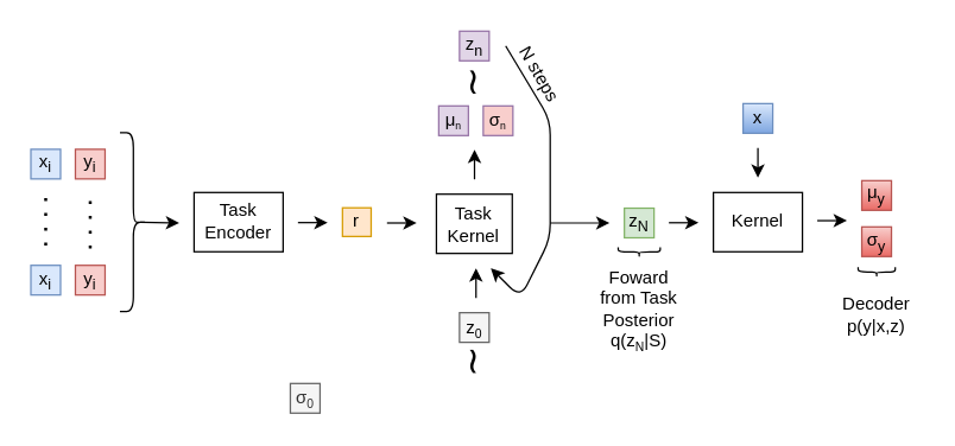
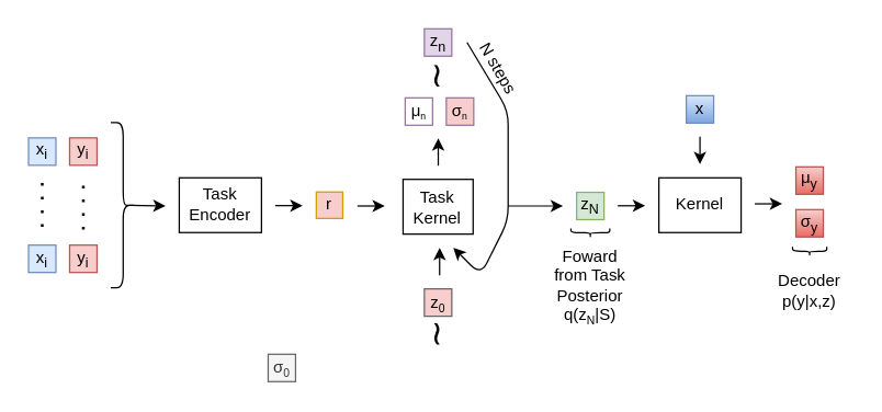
  <mxCell id="0" />
  <mxCell id="1" parent="0" />
- <mxCell id="2" value="μ&lt;span style=&quot;font-size: 8.333px;&quot;&gt;&lt;sub&gt;n&lt;/sub&gt;&lt;/span&gt;" style="whiteSpace=wrap;html=1;aspect=fixed;fillColor=#e1d5e7;strokeColor=#9673a6;fontColor=#000000;" parent="1" vertex="1"><mxGeometry x="294.88" y="71" width="20" height="20" as="geometry" /></mxCell>
+ <mxCell id="2" value="μ&lt;span style=&quot;font-size: 8.333px;&quot;&gt;&lt;sub&gt;n&lt;/sub&gt;&lt;/span&gt;" style="whiteSpace=wrap;html=1;aspect=fixed;fillColor=#ffffff;strokeColor=#9673a6;fontColor=#000000;" parent="1" vertex="1"><mxGeometry x="294.88" y="71" width="20" height="20" as="geometry" /></mxCell>
  <mxCell id="3" value="σ&lt;span style=&quot;font-size: 8.333px;&quot;&gt;&lt;sub&gt;n&lt;/sub&gt;&lt;/span&gt;" style="whiteSpace=wrap;html=1;aspect=fixed;fillColor=#f8cecc;strokeColor=#9673a6;fontColor=#000000;" parent="1" vertex="1"><mxGeometry x="324.88" y="71" width="20" height="20" as="geometry" /></mxCell>
  <mxCell id="4" value="&lt;font color=&quot;#000000&quot;&gt;z&lt;sub&gt;N&lt;/sub&gt;&lt;/font&gt;" style="whiteSpace=wrap;html=1;aspect=fixed;fillColor=#d5e8d4;strokeColor=#82b366;" parent="1" vertex="1"><mxGeometry x="420" y="140" width="20" height="20" as="geometry" /></mxCell>
  <mxCell id="5" value="" style="endArrow=classic;html=1;" parent="1" edge="1"><mxGeometry width="50" height="50" relative="1" as="geometry"><mxPoint x="450" y="149.83" as="sourcePoint" /><mxPoint x="470" y="149.83" as="targetPoint" /></mxGeometry></mxCell>
  <mxCell id="6" value="Task Kernel" style="rounded=0;whiteSpace=wrap;html=1;" parent="1" vertex="1"><mxGeometry x="293.32" y="130.54" width="51.12" height="40" as="geometry" /></mxCell>
  <mxCell id="7" value="" style="endArrow=classic;html=1;" parent="1" edge="1"><mxGeometry width="50" height="50" relative="1" as="geometry"><mxPoint x="260" y="150" as="sourcePoint" /><mxPoint x="280" y="150" as="targetPoint" /></mxGeometry></mxCell>
- <mxCell id="8" value="&lt;font color=&quot;#000000&quot;&gt;z&lt;span style=&quot;font-size: 10px;&quot;&gt;&lt;sub&gt;0&lt;/sub&gt;&lt;/span&gt;&lt;/font&gt;" style="whiteSpace=wrap;html=1;aspect=fixed;fillColor=#f5f5f5;strokeColor=#666666;fontColor=#333333;" parent="1" vertex="1"><mxGeometry x="308.88" y="210.55" width="20" height="20" as="geometry" /></mxCell>
+ <mxCell id="8" value="&lt;font color=&quot;#000000&quot;&gt;z&lt;span style=&quot;font-size: 10px;&quot;&gt;&lt;sub&gt;0&lt;/sub&gt;&lt;/span&gt;&lt;/font&gt;" style="whiteSpace=wrap;html=1;aspect=fixed;fillColor=#f8cecc;strokeColor=#666666;fontColor=#333333;" parent="1" vertex="1"><mxGeometry x="308.88" y="210.55" width="20" height="20" as="geometry" /></mxCell>
  <mxCell id="9" value="σ&lt;span style=&quot;font-size: 10px;&quot;&gt;&lt;sub&gt;0&lt;/sub&gt;&lt;/span&gt;" style="whiteSpace=wrap;html=1;aspect=fixed;fillColor=#f5f5f5;strokeColor=#666666;fontColor=#333333;" parent="1" vertex="1"><mxGeometry x="194.88" y="258.32" width="20" height="20" as="geometry" /></mxCell>
  <mxCell id="10" value="" style="endArrow=classic;html=1;" parent="1" edge="1"><mxGeometry width="50" height="50" relative="1" as="geometry"><mxPoint x="319" y="120.55" as="sourcePoint" /><mxPoint x="319" y="100.55" as="targetPoint" /></mxGeometry></mxCell>
  <mxCell id="11" value="" style="endArrow=classic;html=1;" parent="1" edge="1"><mxGeometry width="50" height="50" relative="1" as="geometry"><mxPoint x="320" y="200.55" as="sourcePoint" /><mxPoint x="320" y="180.55" as="targetPoint" /></mxGeometry></mxCell>
  <mxCell id="12" value="" style="shape=curlyBracket;whiteSpace=wrap;html=1;rounded=1;labelPosition=left;verticalLabelPosition=middle;align=right;verticalAlign=middle;fontColor=#000000;rotation=-90;" parent="1" vertex="1"><mxGeometry x="426.85" y="155.45" width="6.3" height="28.32" as="geometry" /></mxCell>
  <mxCell id="13" value="&lt;font style=&quot;font-size: 12px;&quot;&gt;Foward from Task Posterior q(z&lt;/font&gt;&lt;font style=&quot;font-size: 10px;&quot;&gt;&lt;sub&gt;N&lt;/sub&gt;&lt;/font&gt;&lt;font style=&quot;&quot;&gt;|S)&lt;/font&gt;" style="text;html=1;strokeColor=none;fillColor=none;align=center;verticalAlign=middle;whiteSpace=wrap;rounded=0;fontColor=#000000;fontSize=12;" parent="1" vertex="1"><mxGeometry x="400" y="178.27" width="60" height="61.73" as="geometry" /></mxCell>
  <mxCell id="14" value="&lt;font color=&quot;#000000&quot;&gt;x&lt;sub&gt;i&lt;/sub&gt;&lt;/font&gt;" style="whiteSpace=wrap;html=1;aspect=fixed;fillColor=#dae8fc;strokeColor=#6c8ebf;" parent="1" vertex="1"><mxGeometry x="20" y="178.58" width="20" height="20" as="geometry" /></mxCell>
  <mxCell id="15" value="&lt;font color=&quot;#000000&quot;&gt;y&lt;sub&gt;i&lt;/sub&gt;&lt;/font&gt;" style="whiteSpace=wrap;html=1;aspect=fixed;fillColor=#f8cecc;strokeColor=#b85450;" parent="1" vertex="1"><mxGeometry x="50" y="178.58" width="20" height="20" as="geometry" /></mxCell>
  <mxCell id="16" value="&lt;font color=&quot;#000000&quot;&gt;x&lt;sub&gt;i&lt;/sub&gt;&lt;/font&gt;" style="whiteSpace=wrap;html=1;aspect=fixed;fillColor=#dae8fc;strokeColor=#6c8ebf;" parent="1" vertex="1"><mxGeometry x="20" y="100.26" width="20" height="20" as="geometry" /></mxCell>
  <mxCell id="17" value="&lt;font color=&quot;#000000&quot;&gt;y&lt;sub&gt;i&lt;/sub&gt;&lt;/font&gt;" style="whiteSpace=wrap;html=1;aspect=fixed;fillColor=#f8cecc;strokeColor=#b85450;" parent="1" vertex="1"><mxGeometry x="50" y="100.26" width="20" height="20" as="geometry" /></mxCell>
  <mxCell id="18" value="" style="line;strokeWidth=2;direction=south;html=1;dashed=1;dashPattern=1 4;rotation=0;" parent="1" vertex="1"><mxGeometry x="25" y="133.24" width="10" height="36" as="geometry" /></mxCell>
  <mxCell id="19" value="" style="line;strokeWidth=2;direction=south;html=1;dashed=1;dashPattern=1 4;rotation=-180;" parent="1" vertex="1"><mxGeometry x="55" y="131.24" width="10" height="36" as="geometry" /></mxCell>
  <mxCell id="20" value="" style="shape=curlyBracket;whiteSpace=wrap;html=1;rounded=1;labelPosition=left;verticalLabelPosition=middle;align=right;verticalAlign=middle;fontColor=#000000;rotation=-180;" parent="1" vertex="1"><mxGeometry x="80" y="89.14" width="18.15" height="120.57" as="geometry" /></mxCell>
- <mxCell id="21" value="&lt;font color=&quot;#000000&quot;&gt;r&lt;/font&gt;" style="whiteSpace=wrap;html=1;aspect=fixed;fillColor=#ffe6cc;strokeColor=#d79b00;" parent="1" vertex="1"><mxGeometry x="230" y="139.76" width="19.33" height="19.33" as="geometry" /></mxCell>
+ <mxCell id="21" value="&lt;font color=&quot;#000000&quot;&gt;r&lt;/font&gt;" style="whiteSpace=wrap;html=1;aspect=fixed;fillColor=#f8cecc;strokeColor=#d79b00;" parent="1" vertex="1"><mxGeometry x="230" y="139.76" width="19.33" height="19.33" as="geometry" /></mxCell>
  <mxCell id="22" value="" style="endArrow=classic;html=1;" parent="1" edge="1"><mxGeometry width="50" height="50" relative="1" as="geometry"><mxPoint x="510" y="99.43" as="sourcePoint" /><mxPoint x="510" y="119.43" as="targetPoint" /></mxGeometry></mxCell>
  <mxCell id="23" value="&lt;font color=&quot;#000000&quot;&gt;x&lt;/font&gt;" style="whiteSpace=wrap;html=1;aspect=fixed;fillColor=#dae8fc;strokeColor=#6c8ebf;gradientColor=#7ea6e0;" parent="1" vertex="1"><mxGeometry x="500" y="69.43" width="20" height="20" as="geometry" /></mxCell>
  <mxCell id="24" value="Kernel" style="rounded=0;whiteSpace=wrap;html=1;" parent="1" vertex="1"><mxGeometry x="480" y="129.43" width="60" height="40" as="geometry" /></mxCell>
  <mxCell id="25" value="μ&lt;sub&gt;y&lt;/sub&gt;" style="whiteSpace=wrap;html=1;aspect=fixed;fillColor=#f8cecc;strokeColor=#b85450;gradientColor=#ea6b66;fontColor=#000000;" parent="1" vertex="1"><mxGeometry x="580" y="121.43" width="20" height="20" as="geometry" /></mxCell>
  <mxCell id="26" value="σ&lt;sub&gt;y&lt;/sub&gt;" style="whiteSpace=wrap;html=1;aspect=fixed;fillColor=#f8cecc;strokeColor=#b85450;gradientColor=#ea6b66;fontColor=#000000;" parent="1" vertex="1"><mxGeometry x="580" y="152.64" width="20" height="20" as="geometry" /></mxCell>
  <mxCell id="27" value="" style="endArrow=classic;html=1;" parent="1" edge="1"><mxGeometry width="50" height="50" relative="1" as="geometry"><mxPoint x="550" y="148.43" as="sourcePoint" /><mxPoint x="570" y="148.43" as="targetPoint" /></mxGeometry></mxCell>
  <mxCell id="28" value="" style="shape=curlyBracket;whiteSpace=wrap;html=1;rounded=1;labelPosition=left;verticalLabelPosition=middle;align=right;verticalAlign=middle;fontColor=#000000;rotation=-90;" parent="1" vertex="1"><mxGeometry x="586.89" y="170.54" width="6.3" height="25" as="geometry" /></mxCell>
  <mxCell id="29" value="&lt;font style=&quot;font-size: 12px;&quot;&gt;Decoder p(y|x,z)&lt;/font&gt;" style="text;html=1;strokeColor=none;fillColor=none;align=center;verticalAlign=middle;whiteSpace=wrap;rounded=0;fontColor=#000000;fontSize=12;" parent="1" vertex="1"><mxGeometry x="560.04" y="189.38" width="60" height="45.57" as="geometry" /></mxCell>
  <mxCell id="30" value="&lt;font style=&quot;font-size: 25px;&quot;&gt;∼&lt;/font&gt;" style="text;html=1;strokeColor=none;fillColor=none;align=center;verticalAlign=middle;whiteSpace=wrap;rounded=0;fontSize=12;rotation=-90;" parent="1" vertex="1"><mxGeometry x="298.88" y="239.11" width="34.56" height="10.21" as="geometry" /></mxCell>
  <mxCell id="31" value="" style="endArrow=classic;html=1;" parent="1" edge="1"><mxGeometry width="50" height="50" relative="1" as="geometry"><mxPoint x="370" y="150" as="sourcePoint" /><mxPoint x="410" y="150" as="targetPoint" /></mxGeometry></mxCell>
  <mxCell id="32" value="" style="endArrow=classic;html=1;" edge="1" parent="1"><mxGeometry width="50" height="50" relative="1" as="geometry"><mxPoint x="200" y="149.74" as="sourcePoint" /><mxPoint x="220" y="149.74" as="targetPoint" /></mxGeometry></mxCell>
  <mxCell id="33" value="Task Encoder" style="rounded=0;whiteSpace=wrap;html=1;" vertex="1" parent="1"><mxGeometry x="130" y="129.42" width="60" height="40" as="geometry" /></mxCell>
  <mxCell id="34" value="" style="endArrow=classic;html=1;exitX=0.243;exitY=0.499;exitDx=0;exitDy=0;exitPerimeter=0;" edge="1" parent="1" source="20"><mxGeometry width="50" height="50" relative="1" as="geometry"><mxPoint x="-121.24" y="183.76" as="sourcePoint" /><mxPoint x="120" y="149.99" as="targetPoint" /></mxGeometry></mxCell>
  <mxCell id="35" value="z&lt;sub&gt;n&lt;/sub&gt;" style="whiteSpace=wrap;html=1;aspect=fixed;fillColor=#e1d5e7;strokeColor=#9673a6;fontColor=#000000;" vertex="1" parent="1"><mxGeometry x="308.88" y="20.55" width="20" height="20" as="geometry" /></mxCell>
  <mxCell id="36" value="&lt;font style=&quot;font-size: 25px;&quot;&gt;∼&lt;/font&gt;" style="text;html=1;strokeColor=none;fillColor=none;align=center;verticalAlign=middle;whiteSpace=wrap;rounded=0;fontSize=12;rotation=-90;" vertex="1" parent="1"><mxGeometry x="298.88" y="50.55" width="34.56" height="10.21" as="geometry" /></mxCell>
  <mxCell id="37" value="" style="endArrow=classic;html=1;" edge="1" parent="1"><mxGeometry width="50" height="50" relative="1" as="geometry"><mxPoint x="340" y="30.55" as="sourcePoint" /><mxPoint x="330" y="180.55" as="targetPoint" /><Array as="points"><mxPoint x="370" y="80.55" /><mxPoint x="370" y="160.55" /><mxPoint x="350" y="200.55" /></Array></mxGeometry></mxCell>
  <mxCell id="38" value="N steps" style="text;html=1;strokeColor=none;fillColor=none;align=center;verticalAlign=middle;whiteSpace=wrap;rounded=0;rotation=60;" vertex="1" parent="1"><mxGeometry x="314.88" y="38.66" width="96.48" height="22.1" as="geometry" /></mxCell>
